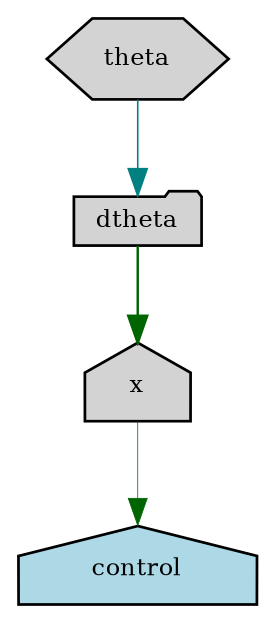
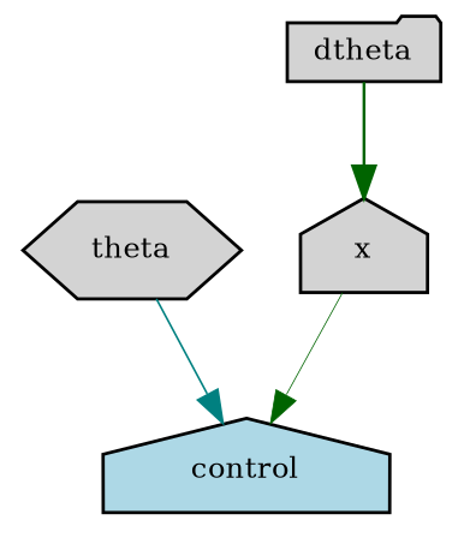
  digraph {
    node [fillcolor=lightgray fontsize=9 shape=house style=filled]
    edge [color=darkgreen style=solid]
    x [height=0.2 width=0.2]
    control [fillcolor=lightblue height=0.2 width=0.2]
    theta [height=0.2 shape=hexagon width=0.2]
    dtheta [height=0.2 shape=folder width=0.2]
    x -> control [penwidth=0.28156425949056874]
-   theta -> dtheta [color=teal penwidth=0.5845487187143956]
+   theta -> control [color=teal penwidth=0.5845487187143956]
    dtheta -> x [penwidth=0.8954824527741475]
  }
